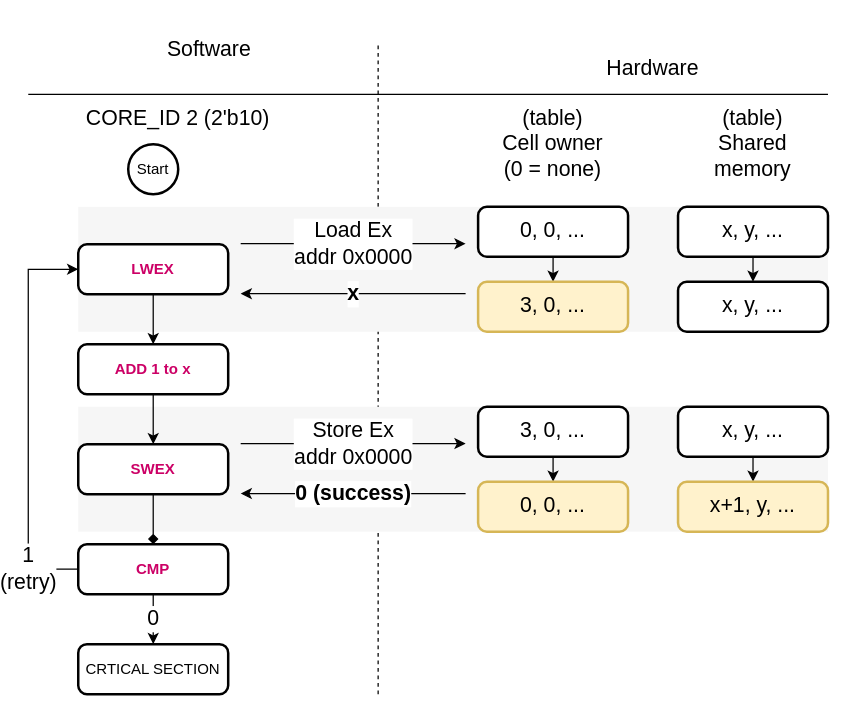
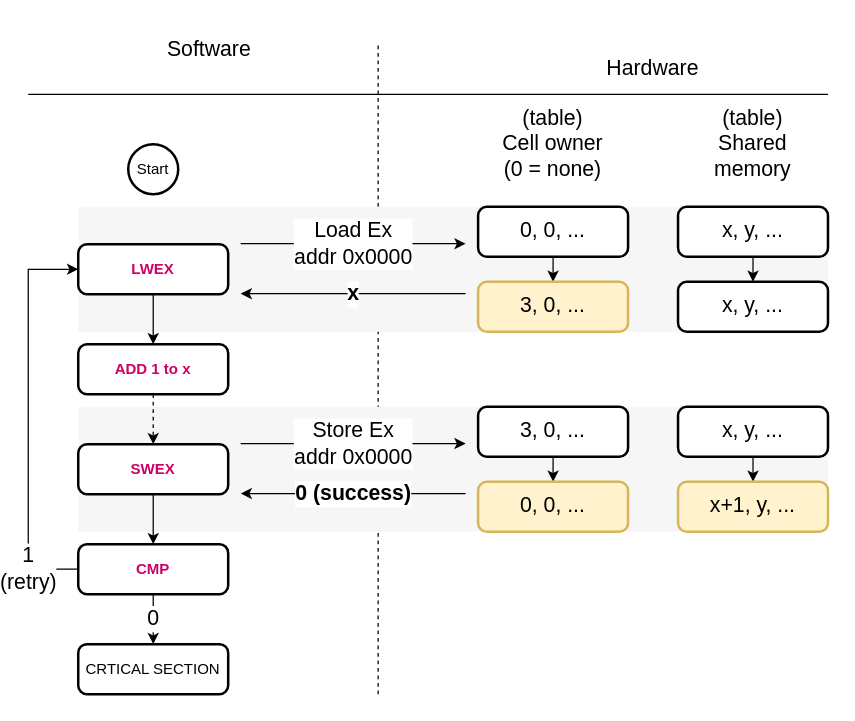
  <mxCell id="0" />
  <mxCell id="1" parent="0" />
  <mxCell id="2" value="" style="endArrow=none;dashed=1;html=1;fontSize=17;" edge="1" parent="1"><mxGeometry width="50" height="50" relative="1" as="geometry"><mxPoint x="300" y="555" as="sourcePoint" /><mxPoint x="300" as="targetPoint" y="35" /></mxGeometry></mxCell>
  <mxCell id="3" value="" style="rounded=0;whiteSpace=wrap;html=1;fontSize=17;align=left;strokeColor=none;fillColor=#F6F6F6;" vertex="1" parent="1"><mxGeometry x="60" y="165" width="600" height="100" as="geometry" /></mxCell>
  <mxCell id="4" value="" style="rounded=0;whiteSpace=wrap;html=1;fontSize=17;align=left;strokeColor=none;fillColor=#F6F6F6;" vertex="1" parent="1"><mxGeometry x="60" y="325" width="600" height="100" as="geometry" /></mxCell>
  <mxCell id="5" style="edgeStyle=orthogonalEdgeStyle;rounded=0;orthogonalLoop=1;jettySize=auto;html=1;exitX=0.5;exitY=1;exitDx=0;exitDy=0;startArrow=none;startFill=0;endArrow=classic;endFill=1;fontSize=17;" edge="1" parent="1" source="6"><mxGeometry relative="1" as="geometry"><mxPoint x="120" y="275" as="targetPoint" /></mxGeometry></mxCell>
  <mxCell id="6" value="LWEX" style="rounded=1;whiteSpace=wrap;html=1;absoluteArcSize=1;arcSize=14;strokeWidth=2;fontStyle=1;fontColor=#CC0066;" vertex="1" parent="1"><mxGeometry x="60" y="195" width="120" height="40" as="geometry" /></mxCell>
  <mxCell id="7" value="Start" style="strokeWidth=2;html=1;shape=mxgraph.flowchart.start_2;whiteSpace=wrap;" vertex="1" parent="1"><mxGeometry x="100" y="115" width="40" height="40" as="geometry" /></mxCell>
  <mxCell id="8" style="edgeStyle=orthogonalEdgeStyle;rounded=0;orthogonalLoop=1;jettySize=auto;html=1;exitX=0.5;exitY=1;exitDx=0;exitDy=0;entryX=0.5;entryY=0;entryDx=0;entryDy=0;fontSize=17;" edge="1" parent="1" source="9" target="18"><mxGeometry relative="1" as="geometry" /></mxCell>
  <mxCell id="9" value="0, 0, ..." style="rounded=1;whiteSpace=wrap;html=1;absoluteArcSize=1;arcSize=14;strokeWidth=2;fontSize=17;" vertex="1" parent="1"><mxGeometry x="380" y="165" width="120" height="40" as="geometry" /></mxCell>
  <mxCell id="10" style="edgeStyle=orthogonalEdgeStyle;rounded=0;orthogonalLoop=1;jettySize=auto;html=1;exitX=0.5;exitY=1;exitDx=0;exitDy=0;entryX=0.5;entryY=0;entryDx=0;entryDy=0;fontSize=17;" edge="1" parent="1" source="11" target="19"><mxGeometry relative="1" as="geometry" /></mxCell>
  <mxCell id="11" value="x, y, ..." style="rounded=1;whiteSpace=wrap;html=1;absoluteArcSize=1;arcSize=14;strokeWidth=2;fontSize=17;" vertex="1" parent="1"><mxGeometry x="540" y="165" width="120" height="40" as="geometry" /></mxCell>
- <mxCell id="12" value="CORE_ID 2 (2'b10)" style="text;html=1;strokeColor=none;fillColor=none;align=center;verticalAlign=middle;whiteSpace=wrap;rounded=0;fontSize=17;" vertex="1" parent="1"><mxGeometry x="60" y="85" width="160" height="20" as="geometry" /></mxCell>
  <mxCell id="13" value="Software" style="text;html=1;strokeColor=none;fillColor=none;align=center;verticalAlign=middle;whiteSpace=wrap;rounded=0;fontSize=17;" vertex="1" parent="1"><mxGeometry x="85" y="20" width="160" height="40" as="geometry" /></mxCell>
  <mxCell id="14" value="Hardware" style="text;html=1;strokeColor=none;fillColor=none;align=center;verticalAlign=middle;whiteSpace=wrap;rounded=0;fontSize=17;" vertex="1" parent="1"><mxGeometry x="460" width="120" height="40" as="geometry" y="35" /></mxCell>
  <mxCell id="15" value="(table)&lt;br&gt;Cell owner&lt;br&gt;(0 = none)" style="text;html=1;strokeColor=none;fillColor=none;align=center;verticalAlign=middle;whiteSpace=wrap;rounded=0;fontSize=17;" vertex="1" parent="1"><mxGeometry x="380" y="75" width="120" height="80" as="geometry" /></mxCell>
  <mxCell id="16" value="(table)&lt;br&gt;Shared memory" style="text;html=1;strokeColor=none;fillColor=none;align=center;verticalAlign=middle;whiteSpace=wrap;rounded=0;fontSize=17;" vertex="1" parent="1"><mxGeometry x="540" y="75" width="120" height="80" as="geometry" /></mxCell>
  <mxCell id="17" value="Load Ex&lt;br&gt;addr 0x0000" style="endArrow=classic;html=1;fontSize=17;" edge="1" parent="1"><mxGeometry width="50" height="50" relative="1" as="geometry"><mxPoint x="190" y="194.5" as="sourcePoint" /><mxPoint x="370" y="194.5" as="targetPoint" /></mxGeometry></mxCell>
  <mxCell id="18" value="3, 0, ..." style="rounded=1;whiteSpace=wrap;html=1;absoluteArcSize=1;arcSize=14;strokeWidth=2;fontSize=17;fillColor=#fff2cc;strokeColor=#d6b656;" vertex="1" parent="1"><mxGeometry x="380" y="225" width="120" height="40" as="geometry" /></mxCell>
  <mxCell id="19" value="x, y, ..." style="rounded=1;whiteSpace=wrap;html=1;absoluteArcSize=1;arcSize=14;strokeWidth=2;fontSize=17;" vertex="1" parent="1"><mxGeometry x="540" y="225" width="120" height="40" as="geometry" /></mxCell>
  <mxCell id="20" value="x" style="endArrow=none;html=1;fontSize=17;startArrow=classic;startFill=1;endFill=0;fontStyle=1" edge="1" parent="1"><mxGeometry width="50" height="50" relative="1" as="geometry"><mxPoint x="190" y="234.5" as="sourcePoint" /><mxPoint x="370" y="234.5" as="targetPoint" /></mxGeometry></mxCell>
- <mxCell id="21" style="edgeStyle=orthogonalEdgeStyle;rounded=0;orthogonalLoop=1;jettySize=auto;html=1;exitX=0.5;exitY=1;exitDx=0;exitDy=0;entryX=0.5;entryY=0;entryDx=0;entryDy=0;startArrow=none;startFill=0;endArrow=classic;endFill=1;fontSize=17;" edge="1" parent="1" source="22" target="24"><mxGeometry relative="1" as="geometry" /></mxCell>
+ <mxCell id="21" style="edgeStyle=orthogonalEdgeStyle;rounded=0;orthogonalLoop=1;jettySize=auto;html=1;exitX=0.5;exitY=1;exitDx=0;exitDy=0;entryX=0.5;entryY=0;entryDx=0;entryDy=0;startArrow=none;startFill=0;endArrow=classic;endFill=1;fontSize=17;dashed=1;" edge="1" parent="1" source="22" target="24"><mxGeometry relative="1" as="geometry" /></mxCell>
  <mxCell id="22" value="ADD 1 to x" style="rounded=1;whiteSpace=wrap;html=1;absoluteArcSize=1;arcSize=14;strokeWidth=2;fontStyle=1;fontColor=#CC0066;" vertex="1" parent="1"><mxGeometry x="60" y="275" width="120" height="40" as="geometry" /></mxCell>
- <mxCell id="23" style="edgeStyle=orthogonalEdgeStyle;rounded=0;orthogonalLoop=1;jettySize=auto;html=1;exitX=0.5;exitY=1;exitDx=0;exitDy=0;entryX=0.5;entryY=0;entryDx=0;entryDy=0;startArrow=none;startFill=0;endArrow=diamond;endFill=1;fontSize=17;" edge="1" parent="1" source="24" target="35"><mxGeometry relative="1" as="geometry" /></mxCell>
+ <mxCell id="23" style="edgeStyle=orthogonalEdgeStyle;rounded=0;orthogonalLoop=1;jettySize=auto;html=1;exitX=0.5;exitY=1;exitDx=0;exitDy=0;entryX=0.5;entryY=0;entryDx=0;entryDy=0;startArrow=none;startFill=0;endArrow=classic;endFill=1;fontSize=17;" edge="1" parent="1" source="24" target="35"><mxGeometry relative="1" as="geometry" /></mxCell>
  <mxCell id="24" value="SWEX" style="rounded=1;whiteSpace=wrap;html=1;absoluteArcSize=1;arcSize=14;strokeWidth=2;fontStyle=1;fontColor=#CC0066;" vertex="1" parent="1"><mxGeometry x="60" y="355" width="120" height="40" as="geometry" /></mxCell>
  <mxCell id="25" value="Store Ex&lt;br&gt;addr 0x0000" style="endArrow=classic;html=1;fontSize=17;" edge="1" parent="1"><mxGeometry width="50" height="50" relative="1" as="geometry"><mxPoint x="190" y="354.5" as="sourcePoint" /><mxPoint x="370" y="354.5" as="targetPoint" /></mxGeometry></mxCell>
  <mxCell id="26" value="0 (success)" style="endArrow=none;html=1;fontSize=17;startArrow=classic;startFill=1;endFill=0;fontStyle=1" edge="1" parent="1"><mxGeometry width="50" height="50" relative="1" as="geometry"><mxPoint x="190" y="394.5" as="sourcePoint" /><mxPoint x="370" y="394.5" as="targetPoint" /></mxGeometry></mxCell>
  <mxCell id="27" style="edgeStyle=orthogonalEdgeStyle;rounded=0;orthogonalLoop=1;jettySize=auto;html=1;exitX=0.5;exitY=1;exitDx=0;exitDy=0;entryX=0.5;entryY=0;entryDx=0;entryDy=0;fontSize=17;" edge="1" parent="1" source="28" target="31"><mxGeometry relative="1" as="geometry" /></mxCell>
  <mxCell id="28" value="3, 0, ..." style="rounded=1;whiteSpace=wrap;html=1;absoluteArcSize=1;arcSize=14;strokeWidth=2;fontSize=17;" vertex="1" parent="1"><mxGeometry x="380" y="325" width="120" height="40" as="geometry" /></mxCell>
  <mxCell id="29" style="edgeStyle=orthogonalEdgeStyle;rounded=0;orthogonalLoop=1;jettySize=auto;html=1;exitX=0.5;exitY=1;exitDx=0;exitDy=0;entryX=0.5;entryY=0;entryDx=0;entryDy=0;fontSize=17;" edge="1" parent="1" source="30" target="32"><mxGeometry relative="1" as="geometry" /></mxCell>
  <mxCell id="30" value="x, y, ..." style="rounded=1;whiteSpace=wrap;html=1;absoluteArcSize=1;arcSize=14;strokeWidth=2;fontSize=17;" vertex="1" parent="1"><mxGeometry x="540" y="325" width="120" height="40" as="geometry" /></mxCell>
  <mxCell id="31" value="0, 0, ..." style="rounded=1;whiteSpace=wrap;html=1;absoluteArcSize=1;arcSize=14;strokeWidth=2;fontSize=17;fillColor=#fff2cc;strokeColor=#d6b656;" vertex="1" parent="1"><mxGeometry x="380" y="385" width="120" height="40" as="geometry" /></mxCell>
  <mxCell id="32" value="x+1, y, ..." style="rounded=1;whiteSpace=wrap;html=1;absoluteArcSize=1;arcSize=14;strokeWidth=2;fontSize=17;fillColor=#fff2cc;strokeColor=#d6b656;" vertex="1" parent="1"><mxGeometry x="540" y="385" width="120" height="40" as="geometry" /></mxCell>
  <mxCell id="33" value="0" style="edgeStyle=orthogonalEdgeStyle;rounded=0;orthogonalLoop=1;jettySize=auto;html=1;exitX=0.5;exitY=1;exitDx=0;exitDy=0;startArrow=none;startFill=0;endArrow=classic;endFill=1;fontSize=17;" edge="1" parent="1" source="35"><mxGeometry relative="1" as="geometry"><mxPoint x="120" y="515" as="targetPoint" /><mxPoint as="offset" /></mxGeometry></mxCell>
  <mxCell id="34" value="1&lt;br&gt;(retry)" style="edgeStyle=orthogonalEdgeStyle;rounded=0;orthogonalLoop=1;jettySize=auto;html=1;exitX=0;exitY=0.5;exitDx=0;exitDy=0;entryX=0;entryY=0.5;entryDx=0;entryDy=0;startArrow=none;startFill=0;endArrow=classic;endFill=1;fontSize=17;" edge="1" parent="1" source="35" target="6"><mxGeometry x="-0.75" relative="1" as="geometry"><Array as="points"><mxPoint x="20" y="455" /><mxPoint x="20" y="215" /></Array><mxPoint as="offset" /></mxGeometry></mxCell>
  <mxCell id="35" value="CMP" style="rounded=1;whiteSpace=wrap;html=1;absoluteArcSize=1;arcSize=14;strokeWidth=2;fontStyle=1;fontColor=#CC0066;" vertex="1" parent="1"><mxGeometry x="60" y="435" width="120" height="40" as="geometry" /></mxCell>
  <mxCell id="36" value="CRTICAL SECTION" style="rounded=1;whiteSpace=wrap;html=1;absoluteArcSize=1;arcSize=14;strokeWidth=2;" vertex="1" parent="1"><mxGeometry x="60" y="515" width="120" height="40" as="geometry" /></mxCell>
  <mxCell id="37" value="" style="endArrow=none;html=1;fontSize=17;" edge="1" parent="1"><mxGeometry width="50" height="50" relative="1" as="geometry"><mxPoint x="20" y="75" as="sourcePoint" /><mxPoint x="660" y="75" as="targetPoint" /></mxGeometry></mxCell>
